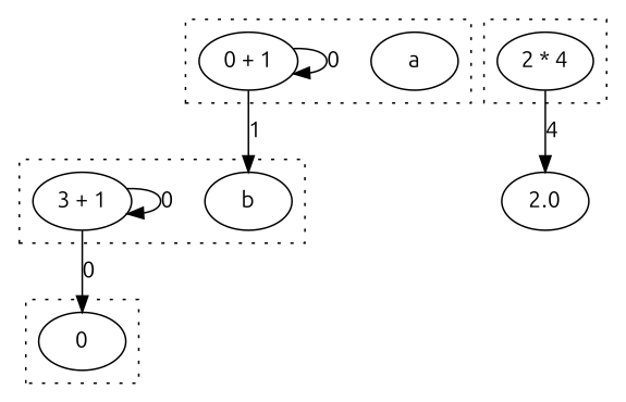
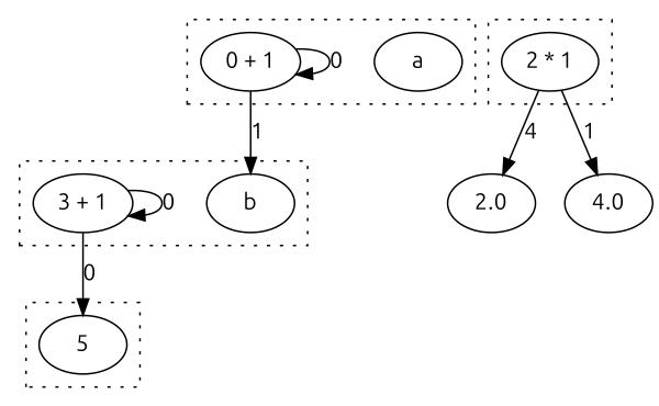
  digraph {
    clusterrank=local
    compound=true
    fontname=Ubuntu
    node [fontname=Ubuntu]
    edge [fontname=Ubuntu]
-   n1 [label=0]
+   n1 [label=5]
    n2 [label=a]
    n3 [label="0 + 1"]
    n4 [label=b]
    n5 [label="3 + 1"]
-   n6 [label="2 * 4"]
+   n6 [label="2 * 1"]
    2.0
+   4.0
    subgraph cluster_1 {
      style=dotted
      n1
    }
    subgraph cluster_2 {
      style=dotted
      n2
      n3
    }
    subgraph cluster_3 {
      style=dotted
      n4
      n5
    }
    subgraph cluster_4 {
      style=dotted
      n6
    }
    n3 -> n3 [label=0]
    n3 -> n4 [label=1]
    n5 -> n1 [label=0]
    n5 -> n5 [label=0]
    n6 -> 2.0 [label=4]
+   n6 -> 4.0 [label=1]
  }
